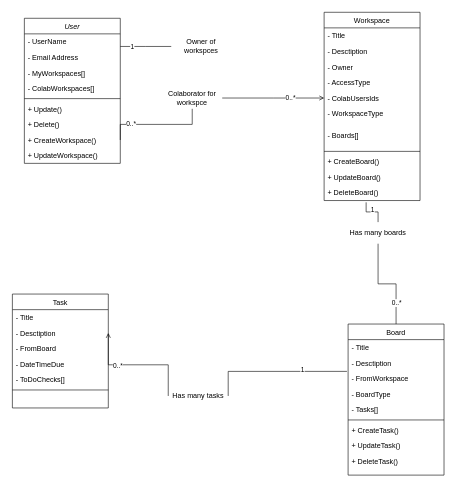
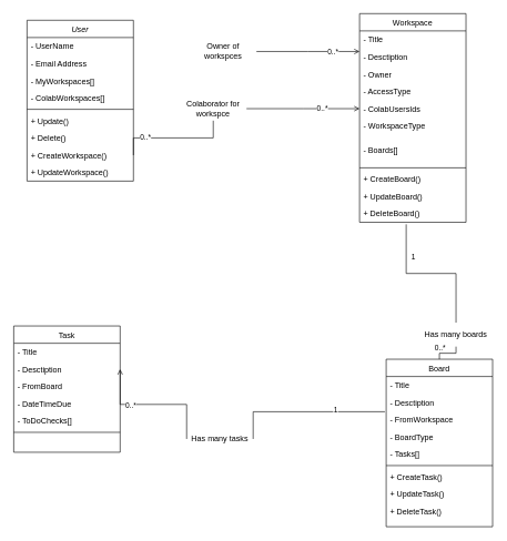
  <mxCell id="0" />
  <mxCell id="1" parent="0" />
  <mxCell id="2" value="User" style="swimlane;fontStyle=2;align=center;verticalAlign=top;childLayout=stackLayout;horizontal=1;startSize=26;horizontalStack=0;resizeParent=1;resizeLast=0;collapsible=1;marginBottom=0;rounded=0;shadow=0;strokeWidth=1;" parent="1" vertex="1"><mxGeometry x="40" y="30" width="160" height="242" as="geometry"><mxRectangle x="230" y="140" width="160" height="26" as="alternateBounds" /></mxGeometry></mxCell>
  <mxCell id="3" value="- UserName" style="text;align=left;verticalAlign=top;spacingLeft=4;spacingRight=4;overflow=hidden;rotatable=0;points=[[0,0.5],[1,0.5]];portConstraint=eastwest;" parent="2" vertex="1"><mxGeometry y="26" width="160" height="26" as="geometry" /></mxCell>
  <mxCell id="4" value="- Email Address" style="text;align=left;verticalAlign=top;spacingLeft=4;spacingRight=4;overflow=hidden;rotatable=0;points=[[0,0.5],[1,0.5]];portConstraint=eastwest;rounded=0;shadow=0;html=0;" parent="2" vertex="1"><mxGeometry y="52" width="160" height="26" as="geometry" /></mxCell>
  <mxCell id="5" value="- MyWorkspaces[]" style="text;align=left;verticalAlign=top;spacingLeft=4;spacingRight=4;overflow=hidden;rotatable=0;points=[[0,0.5],[1,0.5]];portConstraint=eastwest;rounded=0;shadow=0;html=0;" vertex="1" parent="2"><mxGeometry y="78" width="160" height="26" as="geometry" /></mxCell>
  <mxCell id="6" value="- ColabWorkspaces[]" style="text;align=left;verticalAlign=top;spacingLeft=4;spacingRight=4;overflow=hidden;rotatable=0;points=[[0,0.5],[1,0.5]];portConstraint=eastwest;rounded=0;shadow=0;html=0;" vertex="1" parent="2"><mxGeometry y="104" width="160" height="26" as="geometry" /></mxCell>
  <mxCell id="7" value="" style="line;html=1;strokeWidth=1;align=left;verticalAlign=middle;spacingTop=-1;spacingLeft=3;spacingRight=3;rotatable=0;labelPosition=right;points=[];portConstraint=eastwest;" parent="2" vertex="1"><mxGeometry y="130" width="160" height="8" as="geometry" /></mxCell>
  <mxCell id="8" value="+ Update()" style="text;align=left;verticalAlign=top;spacingLeft=4;spacingRight=4;overflow=hidden;rotatable=0;points=[[0,0.5],[1,0.5]];portConstraint=eastwest;" vertex="1" parent="2"><mxGeometry y="138" width="160" height="26" as="geometry" /></mxCell>
  <mxCell id="9" value="+ Delete()" style="text;align=left;verticalAlign=top;spacingLeft=4;spacingRight=4;overflow=hidden;rotatable=0;points=[[0,0.5],[1,0.5]];portConstraint=eastwest;" vertex="1" parent="2"><mxGeometry y="164" width="160" height="26" as="geometry" /></mxCell>
  <mxCell id="10" value="+ CreateWorkspace()" style="text;align=left;verticalAlign=top;spacingLeft=4;spacingRight=4;overflow=hidden;rotatable=0;points=[[0,0.5],[1,0.5]];portConstraint=eastwest;" parent="2" vertex="1"><mxGeometry y="190" width="160" height="26" as="geometry" /></mxCell>
  <mxCell id="11" value="+ UpdateWorkspace()" style="text;align=left;verticalAlign=top;spacingLeft=4;spacingRight=4;overflow=hidden;rotatable=0;points=[[0,0.5],[1,0.5]];portConstraint=eastwest;" vertex="1" parent="2"><mxGeometry y="216" width="160" height="26" as="geometry" /></mxCell>
  <mxCell id="12" value="Workspace" style="swimlane;fontStyle=0;align=center;verticalAlign=top;childLayout=stackLayout;horizontal=1;startSize=26;horizontalStack=0;resizeParent=1;resizeLast=0;collapsible=1;marginBottom=0;rounded=0;shadow=0;strokeWidth=1;" parent="1" vertex="1"><mxGeometry x="540" y="20" width="160" height="314" as="geometry"><mxRectangle x="550" y="140" width="160" height="26" as="alternateBounds" /></mxGeometry></mxCell>
  <mxCell id="13" value="- Title" style="text;align=left;verticalAlign=top;spacingLeft=4;spacingRight=4;overflow=hidden;rotatable=0;points=[[0,0.5],[1,0.5]];portConstraint=eastwest;" parent="12" vertex="1"><mxGeometry y="26" width="160" height="26" as="geometry" /></mxCell>
  <mxCell id="14" value="- Desctiption" style="text;align=left;verticalAlign=top;spacingLeft=4;spacingRight=4;overflow=hidden;rotatable=0;points=[[0,0.5],[1,0.5]];portConstraint=eastwest;rounded=0;shadow=0;html=0;" parent="12" vertex="1"><mxGeometry y="52" width="160" height="26" as="geometry" /></mxCell>
  <mxCell id="15" value="- Owner" style="text;align=left;verticalAlign=top;spacingLeft=4;spacingRight=4;overflow=hidden;rotatable=0;points=[[0,0.5],[1,0.5]];portConstraint=eastwest;rounded=0;shadow=0;html=0;" parent="12" vertex="1"><mxGeometry y="78" width="160" height="26" as="geometry" /></mxCell>
  <mxCell id="16" value="- AccessType" style="text;align=left;verticalAlign=top;spacingLeft=4;spacingRight=4;overflow=hidden;rotatable=0;points=[[0,0.5],[1,0.5]];portConstraint=eastwest;rounded=0;shadow=0;html=0;" parent="12" vertex="1"><mxGeometry y="104" width="160" height="26" as="geometry" /></mxCell>
  <mxCell id="17" value="- ColabUsersIds" style="text;align=left;verticalAlign=top;spacingLeft=4;spacingRight=4;overflow=hidden;rotatable=0;points=[[0,0.5],[1,0.5]];portConstraint=eastwest;rounded=0;shadow=0;html=0;" parent="12" vertex="1"><mxGeometry y="130" width="160" height="26" as="geometry" /></mxCell>
  <mxCell id="18" value="- WorkspaceType" style="text;align=left;verticalAlign=top;spacingLeft=4;spacingRight=4;overflow=hidden;rotatable=0;points=[[0,0.5],[1,0.5]];portConstraint=eastwest;rounded=0;shadow=0;html=0;" vertex="1" parent="12"><mxGeometry y="156" width="160" height="36" as="geometry" /></mxCell>
  <mxCell id="19" value="- Boards[]" style="text;align=left;verticalAlign=top;spacingLeft=4;spacingRight=4;overflow=hidden;rotatable=0;points=[[0,0.5],[1,0.5]];portConstraint=eastwest;rounded=0;shadow=0;html=0;" vertex="1" parent="12"><mxGeometry y="192" width="160" height="36" as="geometry" /></mxCell>
  <mxCell id="20" value="" style="line;html=1;strokeWidth=1;align=left;verticalAlign=middle;spacingTop=-1;spacingLeft=3;spacingRight=3;rotatable=0;labelPosition=right;points=[];portConstraint=eastwest;" parent="12" vertex="1"><mxGeometry y="228" width="160" height="8" as="geometry" /></mxCell>
  <mxCell id="21" value="+ CreateBoard()" style="text;align=left;verticalAlign=top;spacingLeft=4;spacingRight=4;overflow=hidden;rotatable=0;points=[[0,0.5],[1,0.5]];portConstraint=eastwest;" parent="12" vertex="1"><mxGeometry y="236" width="160" height="26" as="geometry" /></mxCell>
  <mxCell id="22" value="+ UpdateBoard()" style="text;align=left;verticalAlign=top;spacingLeft=4;spacingRight=4;overflow=hidden;rotatable=0;points=[[0,0.5],[1,0.5]];portConstraint=eastwest;" parent="12" vertex="1"><mxGeometry y="262" width="160" height="26" as="geometry" /></mxCell>
  <mxCell id="23" value="+ DeleteBoard()" style="text;align=left;verticalAlign=top;spacingLeft=4;spacingRight=4;overflow=hidden;rotatable=0;points=[[0,0.5],[1,0.5]];portConstraint=eastwest;" vertex="1" parent="12"><mxGeometry y="288" width="160" height="26" as="geometry" /></mxCell>
+ <mxCell id="24" value="" style="endArrow=open;shadow=0;strokeWidth=1;rounded=0;endFill=1;edgeStyle=elbowEdgeStyle;elbow=vertical;startArrow=none;" parent="1" source="26" target="12" edge="1"><mxGeometry x="0.5" y="41" relative="1" as="geometry"><mxPoint x="330" y="102" as="sourcePoint" /><mxPoint x="490" y="102" as="targetPoint" /><mxPoint x="-40" y="32" as="offset" /></mxGeometry></mxCell>
+ <mxCell id="25" value="0..*" style="edgeLabel;html=1;align=center;verticalAlign=middle;resizable=0;points=[];" vertex="1" connectable="0" parent="24"><mxGeometry x="0.614" y="2" relative="1" as="geometry"><mxPoint x="-11" y="2" as="offset" /></mxGeometry></mxCell>
  <mxCell id="26" value="Owner of workspces" style="text;html=1;strokeColor=none;fillColor=none;align=center;verticalAlign=middle;whiteSpace=wrap;rounded=0;" vertex="1" parent="1"><mxGeometry x="285" y="59" width="100" height="36" as="geometry" /></mxCell>
- <mxCell id="27" value="" style="endArrow=none;shadow=0;strokeWidth=1;rounded=0;endFill=1;edgeStyle=elbowEdgeStyle;elbow=vertical;" edge="1" parent="1" source="2" target="26"><mxGeometry x="0.5" y="41" relative="1" as="geometry"><mxPoint x="200" y="99" as="sourcePoint" /><mxPoint x="458" y="99" as="targetPoint" /><mxPoint x="-40" y="32" as="offset" /></mxGeometry></mxCell>
- <mxCell id="28" value="1" style="edgeLabel;html=1;align=center;verticalAlign=middle;resizable=0;points=[];" vertex="1" connectable="0" parent="27"><mxGeometry x="-0.543" relative="1" as="geometry"><mxPoint as="offset" /></mxGeometry></mxCell>
  <mxCell id="29" value="" style="endArrow=open;shadow=0;strokeWidth=1;rounded=0;endFill=1;edgeStyle=elbowEdgeStyle;elbow=vertical;startArrow=none;exitX=1;exitY=0.5;exitDx=0;exitDy=0;entryX=0;entryY=0.5;entryDx=0;entryDy=0;" edge="1" parent="1" source="31" target="17"><mxGeometry x="0.5" y="41" relative="1" as="geometry"><mxPoint x="330" y="178" as="sourcePoint" /><mxPoint x="460" y="220" as="targetPoint" /><mxPoint x="-40" y="32" as="offset" /></mxGeometry></mxCell>
  <mxCell id="30" value="0..*" style="edgeLabel;html=1;align=center;verticalAlign=middle;resizable=0;points=[];" vertex="1" connectable="0" parent="29"><mxGeometry x="0.333" y="1" relative="1" as="geometry"><mxPoint as="offset" /></mxGeometry></mxCell>
  <mxCell id="31" value="Colaborator for workspce" style="text;html=1;strokeColor=none;fillColor=none;align=center;verticalAlign=middle;whiteSpace=wrap;rounded=0;" vertex="1" parent="1"><mxGeometry x="270" y="145" width="100" height="36" as="geometry" /></mxCell>
  <mxCell id="32" value="" style="endArrow=none;shadow=0;strokeWidth=1;rounded=0;endFill=1;edgeStyle=elbowEdgeStyle;elbow=vertical;exitX=1;exitY=0.5;exitDx=0;exitDy=0;" edge="1" parent="1" target="31" source="10"><mxGeometry x="0.5" y="41" relative="1" as="geometry"><mxPoint x="200" y="178" as="sourcePoint" /><mxPoint x="458" y="175" as="targetPoint" /><mxPoint x="-40" y="32" as="offset" /></mxGeometry></mxCell>
  <mxCell id="33" value="0..*" style="edgeLabel;html=1;align=center;verticalAlign=middle;resizable=0;points=[];" vertex="1" connectable="0" parent="32"><mxGeometry x="-0.308" y="1" relative="1" as="geometry"><mxPoint x="-17" y="-1" as="offset" /></mxGeometry></mxCell>
  <mxCell id="34" value="Board" style="swimlane;fontStyle=0;align=center;verticalAlign=top;childLayout=stackLayout;horizontal=1;startSize=26;horizontalStack=0;resizeParent=1;resizeLast=0;collapsible=1;marginBottom=0;rounded=0;shadow=0;strokeWidth=1;" vertex="1" parent="1"><mxGeometry x="580" y="540" width="160" height="252" as="geometry"><mxRectangle x="490" y="550" width="160" height="26" as="alternateBounds" /></mxGeometry></mxCell>
  <mxCell id="35" value="- Title" style="text;align=left;verticalAlign=top;spacingLeft=4;spacingRight=4;overflow=hidden;rotatable=0;points=[[0,0.5],[1,0.5]];portConstraint=eastwest;" vertex="1" parent="34"><mxGeometry y="26" width="160" height="26" as="geometry" /></mxCell>
  <mxCell id="36" value="- Desctiption" style="text;align=left;verticalAlign=top;spacingLeft=4;spacingRight=4;overflow=hidden;rotatable=0;points=[[0,0.5],[1,0.5]];portConstraint=eastwest;rounded=0;shadow=0;html=0;" vertex="1" parent="34"><mxGeometry y="52" width="160" height="26" as="geometry" /></mxCell>
  <mxCell id="37" value="- FromWorkspace" style="text;align=left;verticalAlign=top;spacingLeft=4;spacingRight=4;overflow=hidden;rotatable=0;points=[[0,0.5],[1,0.5]];portConstraint=eastwest;rounded=0;shadow=0;html=0;" vertex="1" parent="34"><mxGeometry y="78" width="160" height="26" as="geometry" /></mxCell>
  <mxCell id="38" value="- BoardType" style="text;align=left;verticalAlign=top;spacingLeft=4;spacingRight=4;overflow=hidden;rotatable=0;points=[[0,0.5],[1,0.5]];portConstraint=eastwest;rounded=0;shadow=0;html=0;" vertex="1" parent="34"><mxGeometry y="104" width="160" height="26" as="geometry" /></mxCell>
  <mxCell id="39" value="- Tasks[]" style="text;align=left;verticalAlign=top;spacingLeft=4;spacingRight=4;overflow=hidden;rotatable=0;points=[[0,0.5],[1,0.5]];portConstraint=eastwest;rounded=0;shadow=0;html=0;" vertex="1" parent="34"><mxGeometry y="130" width="160" height="26" as="geometry" /></mxCell>
  <mxCell id="40" value="" style="line;html=1;strokeWidth=1;align=left;verticalAlign=middle;spacingTop=-1;spacingLeft=3;spacingRight=3;rotatable=0;labelPosition=right;points=[];portConstraint=eastwest;" vertex="1" parent="34"><mxGeometry y="156" width="160" height="8" as="geometry" /></mxCell>
  <mxCell id="41" value="+ CreateTask()" style="text;align=left;verticalAlign=top;spacingLeft=4;spacingRight=4;overflow=hidden;rotatable=0;points=[[0,0.5],[1,0.5]];portConstraint=eastwest;" vertex="1" parent="34"><mxGeometry y="164" width="160" height="26" as="geometry" /></mxCell>
  <mxCell id="42" value="+ UpdateTask()" style="text;align=left;verticalAlign=top;spacingLeft=4;spacingRight=4;overflow=hidden;rotatable=0;points=[[0,0.5],[1,0.5]];portConstraint=eastwest;" vertex="1" parent="34"><mxGeometry y="190" width="160" height="26" as="geometry" /></mxCell>
  <mxCell id="43" value="+ DeleteTask()" style="text;align=left;verticalAlign=top;spacingLeft=4;spacingRight=4;overflow=hidden;rotatable=0;points=[[0,0.5],[1,0.5]];portConstraint=eastwest;" vertex="1" parent="34"><mxGeometry y="216" width="160" height="26" as="geometry" /></mxCell>
  <mxCell id="44" value="" style="endArrow=none;shadow=0;strokeWidth=1;rounded=0;endFill=1;edgeStyle=elbowEdgeStyle;elbow=vertical;exitX=0.5;exitY=1;exitDx=0;exitDy=0;entryX=0.5;entryY=0;entryDx=0;entryDy=0;startArrow=none;" edge="1" parent="1" source="46" target="34"><mxGeometry x="0.5" y="41" relative="1" as="geometry"><mxPoint x="530" y="280" as="sourcePoint" /><mxPoint x="610" y="311" as="targetPoint" /><mxPoint x="-40" y="32" as="offset" /></mxGeometry></mxCell>
  <mxCell id="45" value="0..*" style="edgeLabel;html=1;align=center;verticalAlign=middle;resizable=0;points=[];" vertex="1" connectable="0" parent="44"><mxGeometry x="0.712" y="2" relative="1" as="geometry"><mxPoint x="-2" y="-12" as="offset" /></mxGeometry></mxCell>
- <mxCell id="46" value="Has many boards" style="text;html=1;strokeColor=none;fillColor=none;align=center;verticalAlign=middle;whiteSpace=wrap;rounded=0;" vertex="1" parent="1"><mxGeometry x="580" y="370" width="100" height="36" as="geometry" /></mxCell>
+ <mxCell id="46" value="Has many boards" style="text;html=1;strokeColor=none;fillColor=none;align=center;verticalAlign=middle;whiteSpace=wrap;rounded=0;" vertex="1" parent="1"><mxGeometry x="635" y="485" width="100" height="36" as="geometry" /></mxCell>
  <mxCell id="47" value="" style="endArrow=none;shadow=0;strokeWidth=1;rounded=0;endFill=1;edgeStyle=elbowEdgeStyle;elbow=vertical;exitX=0.438;exitY=1.115;exitDx=0;exitDy=0;exitPerimeter=0;" edge="1" parent="1" source="23" target="46"><mxGeometry x="0.5" y="41" relative="1" as="geometry"><mxPoint x="530" y="310" as="sourcePoint" /><mxPoint x="538" y="330" as="targetPoint" /><mxPoint x="-40" y="32" as="offset" /></mxGeometry></mxCell>
  <mxCell id="48" value="1" style="edgeLabel;html=1;align=center;verticalAlign=middle;resizable=0;points=[];" vertex="1" connectable="0" parent="47"><mxGeometry x="-0.56" y="-3" relative="1" as="geometry"><mxPoint x="13" as="offset" /></mxGeometry></mxCell>
  <mxCell id="49" value="Task" style="swimlane;fontStyle=0;align=center;verticalAlign=top;childLayout=stackLayout;horizontal=1;startSize=26;horizontalStack=0;resizeParent=1;resizeLast=0;collapsible=1;marginBottom=0;rounded=0;shadow=0;strokeWidth=1;" vertex="1" parent="1"><mxGeometry x="20" y="490" width="160" height="190" as="geometry"><mxRectangle x="490" y="550" width="160" height="26" as="alternateBounds" /></mxGeometry></mxCell>
  <mxCell id="50" value="- Title" style="text;align=left;verticalAlign=top;spacingLeft=4;spacingRight=4;overflow=hidden;rotatable=0;points=[[0,0.5],[1,0.5]];portConstraint=eastwest;" vertex="1" parent="49"><mxGeometry y="26" width="160" height="26" as="geometry" /></mxCell>
  <mxCell id="51" value="- Desctiption" style="text;align=left;verticalAlign=top;spacingLeft=4;spacingRight=4;overflow=hidden;rotatable=0;points=[[0,0.5],[1,0.5]];portConstraint=eastwest;rounded=0;shadow=0;html=0;" vertex="1" parent="49"><mxGeometry y="52" width="160" height="26" as="geometry" /></mxCell>
  <mxCell id="52" value="- FromBoard" style="text;align=left;verticalAlign=top;spacingLeft=4;spacingRight=4;overflow=hidden;rotatable=0;points=[[0,0.5],[1,0.5]];portConstraint=eastwest;rounded=0;shadow=0;html=0;" vertex="1" parent="49"><mxGeometry y="78" width="160" height="26" as="geometry" /></mxCell>
  <mxCell id="53" value="- DateTimeDue" style="text;align=left;verticalAlign=top;spacingLeft=4;spacingRight=4;overflow=hidden;rotatable=0;points=[[0,0.5],[1,0.5]];portConstraint=eastwest;rounded=0;shadow=0;html=0;" vertex="1" parent="49"><mxGeometry y="104" width="160" height="26" as="geometry" /></mxCell>
  <mxCell id="54" value="- ToDoChecks[]" style="text;align=left;verticalAlign=top;spacingLeft=4;spacingRight=4;overflow=hidden;rotatable=0;points=[[0,0.5],[1,0.5]];portConstraint=eastwest;rounded=0;shadow=0;html=0;" vertex="1" parent="49"><mxGeometry y="130" width="160" height="26" as="geometry" /></mxCell>
  <mxCell id="55" value="" style="line;html=1;strokeWidth=1;align=left;verticalAlign=middle;spacingTop=-1;spacingLeft=3;spacingRight=3;rotatable=0;labelPosition=right;points=[];portConstraint=eastwest;" vertex="1" parent="49"><mxGeometry y="156" width="160" height="8" as="geometry" /></mxCell>
  <mxCell id="56" value="" style="endArrow=open;shadow=0;strokeWidth=1;rounded=0;endFill=1;edgeStyle=elbowEdgeStyle;elbow=vertical;startArrow=none;exitX=0;exitY=0.5;exitDx=0;exitDy=0;entryX=1;entryY=0.5;entryDx=0;entryDy=0;" edge="1" parent="1" source="58" target="51"><mxGeometry x="0.5" y="41" relative="1" as="geometry"><mxPoint x="365" y="363" as="sourcePoint" /><mxPoint x="275" y="509" as="targetPoint" /><mxPoint x="-40" y="32" as="offset" /></mxGeometry></mxCell>
  <mxCell id="57" value="0..*" style="edgeLabel;html=1;align=center;verticalAlign=middle;resizable=0;points=[];" vertex="1" connectable="0" parent="56"><mxGeometry x="0.333" y="1" relative="1" as="geometry"><mxPoint as="offset" /></mxGeometry></mxCell>
  <mxCell id="58" value="Has many tasks" style="text;html=1;strokeColor=none;fillColor=none;align=center;verticalAlign=middle;whiteSpace=wrap;rounded=0;" vertex="1" parent="1"><mxGeometry x="280" y="642" width="100" height="36" as="geometry" /></mxCell>
  <mxCell id="59" value="" style="endArrow=none;shadow=0;strokeWidth=1;rounded=0;endFill=1;edgeStyle=elbowEdgeStyle;elbow=vertical;exitX=-0.012;exitY=1.038;exitDx=0;exitDy=0;exitPerimeter=0;entryX=1;entryY=0.5;entryDx=0;entryDy=0;" edge="1" parent="1" target="58" source="36"><mxGeometry x="0.5" y="41" relative="1" as="geometry"><mxPoint x="235" y="418" as="sourcePoint" /><mxPoint x="493" y="360" as="targetPoint" /><mxPoint x="-40" y="32" as="offset" /><Array as="points"><mxPoint x="480" y="619" /><mxPoint x="520" y="555" /></Array></mxGeometry></mxCell>
  <mxCell id="60" value="1" style="edgeLabel;html=1;align=center;verticalAlign=middle;resizable=0;points=[];" vertex="1" connectable="0" parent="59"><mxGeometry x="-0.308" y="1" relative="1" as="geometry"><mxPoint x="8" y="-5" as="offset" /></mxGeometry></mxCell>
